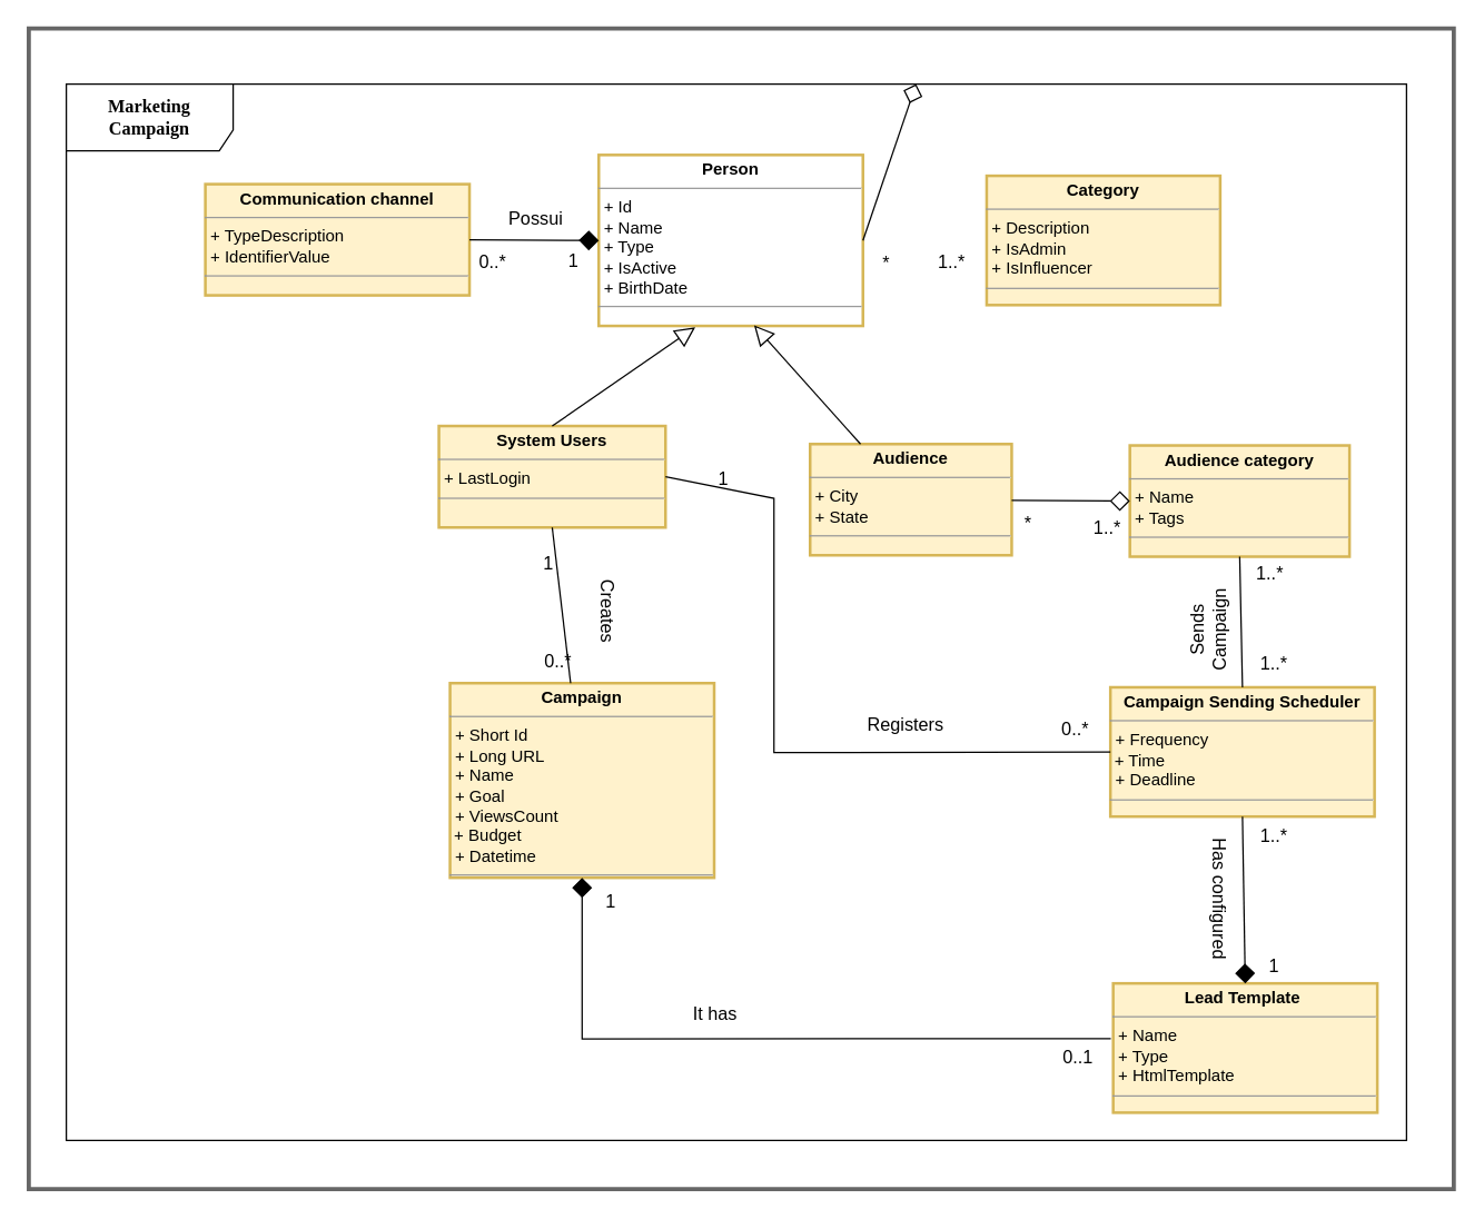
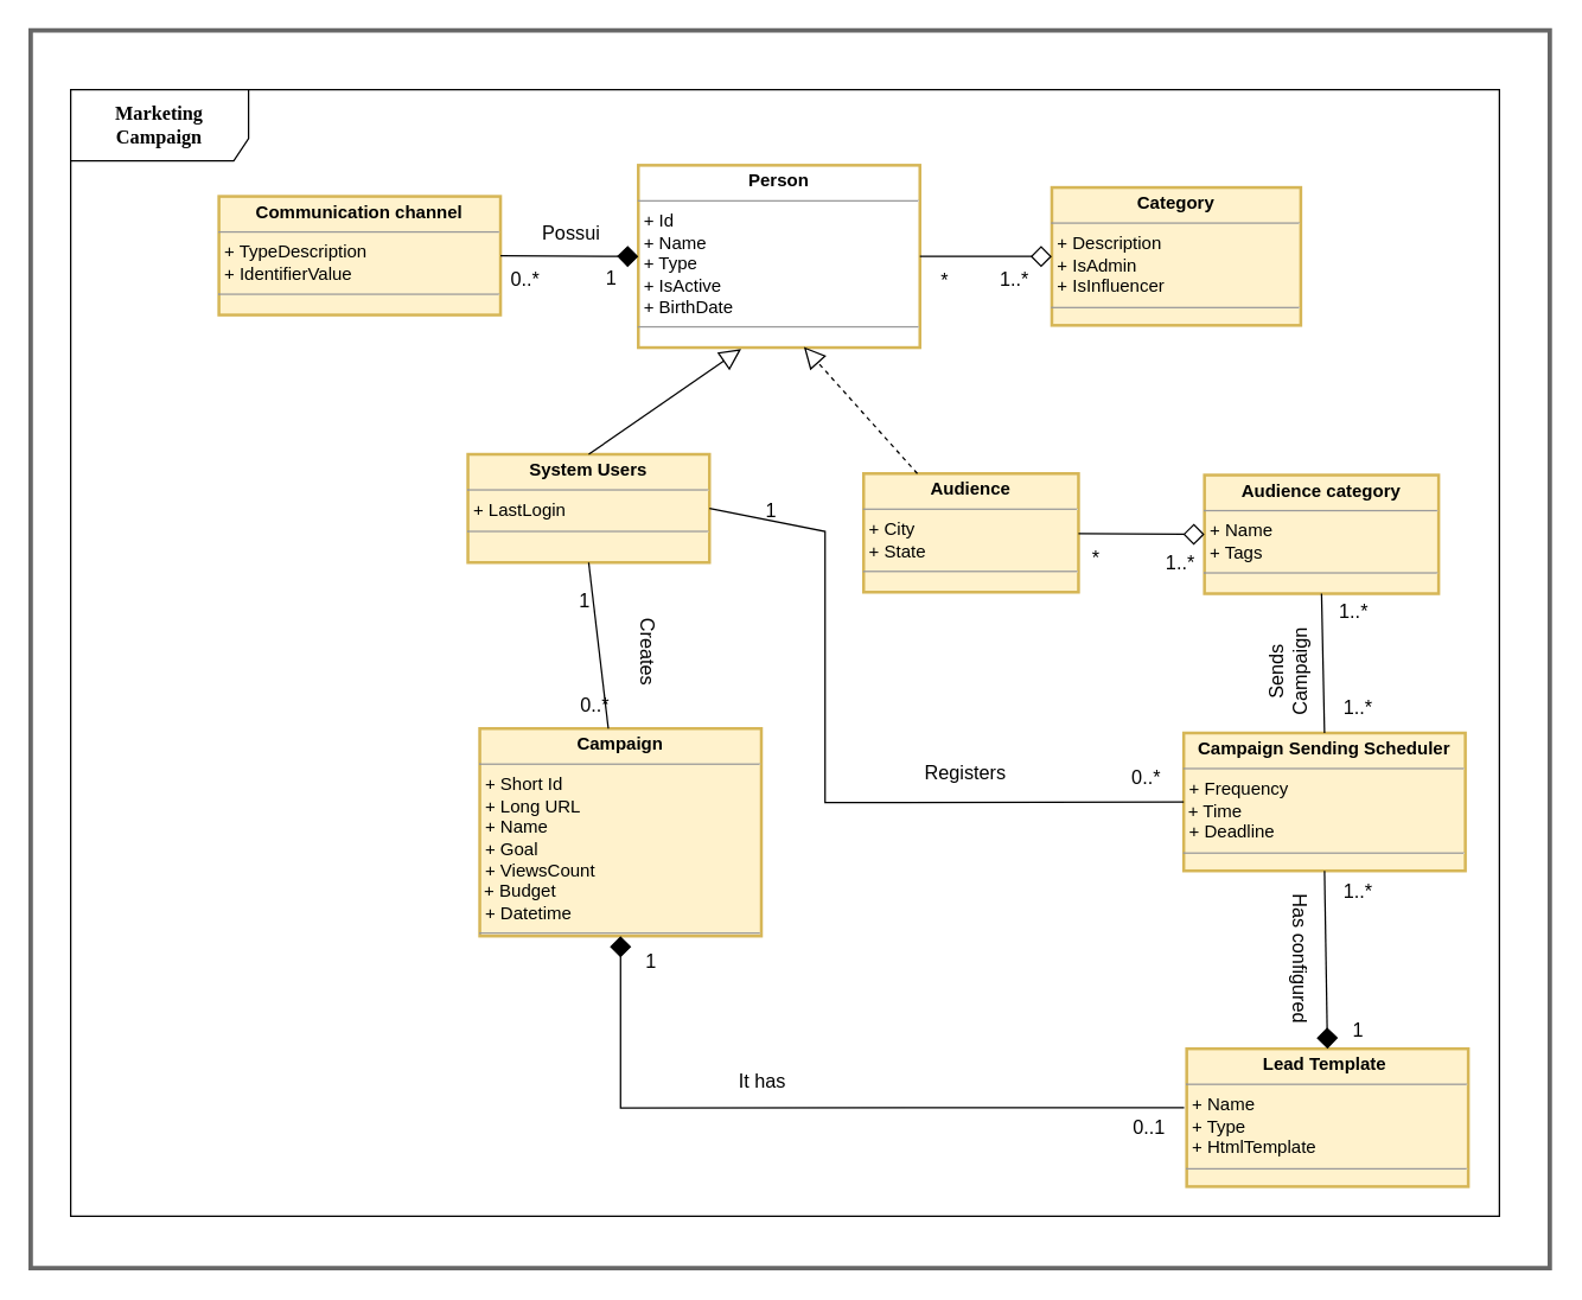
  <mxCell id="0" />
  <mxCell id="1" parent="0" />
  <mxCell id="2" value="" style="rounded=1;whiteSpace=wrap;html=1;labelBackgroundColor=default;strokeWidth=3;fontSize=13;arcSize=0;strokeColor=#666666;" parent="1" vertex="1"><mxGeometry x="20" y="20" width="1025" height="835" as="geometry" /></mxCell>
  <mxCell id="3" value="Marketing Campaign" style="shape=umlFrame;whiteSpace=wrap;html=1;rounded=0;shadow=0;comic=0;labelBackgroundColor=none;strokeWidth=1;fontFamily=Verdana;fontSize=13;align=center;width=120;height=48;fontStyle=1" parent="1" vertex="1"><mxGeometry x="47" y="60" width="964" height="760" as="geometry" /></mxCell>
  <mxCell id="4" value="&lt;p style=&quot;margin:0px;margin-top:4px;text-align:center;&quot;&gt;&lt;b&gt;Category&lt;/b&gt;&lt;/p&gt;&lt;hr size=&quot;1&quot;&gt;&lt;p style=&quot;margin:0px;margin-left:4px;&quot;&gt;+ Description&lt;br&gt;+ IsAdmin&lt;/p&gt;&lt;p style=&quot;margin:0px;margin-left:4px;&quot;&gt;+ IsInfluencer&lt;/p&gt;&lt;hr size=&quot;1&quot;&gt;&lt;p style=&quot;margin:0px;margin-left:4px;&quot;&gt;&lt;br&gt;&lt;/p&gt;" style="verticalAlign=top;align=left;overflow=fill;fontSize=12;fontFamily=Helvetica;html=1;rounded=0;shadow=0;comic=0;labelBackgroundColor=none;strokeWidth=2;fillColor=#fff2cc;strokeColor=#d6b656;" parent="1" vertex="1"><mxGeometry x="709" y="126" width="168" height="93" as="geometry" /></mxCell>
  <mxCell id="5" value="&lt;p style=&quot;margin:0px;margin-top:4px;text-align:center;&quot;&gt;&lt;b&gt;Person&lt;/b&gt;&lt;br&gt;&lt;/p&gt;&lt;hr size=&quot;1&quot;&gt;&lt;p style=&quot;margin:0px;margin-left:4px;&quot;&gt;+ Id&lt;/p&gt;&lt;p style=&quot;margin:0px;margin-left:4px;&quot;&gt;+ Name&amp;nbsp;&lt;/p&gt;&lt;p style=&quot;margin:0px;margin-left:4px;&quot;&gt;+ Type&lt;/p&gt;&lt;p style=&quot;margin:0px;margin-left:4px;&quot;&gt;+ IsActive&lt;/p&gt;&lt;p style=&quot;margin:0px;margin-left:4px;&quot;&gt;+ BirthDate&amp;nbsp;&lt;/p&gt;&lt;hr size=&quot;1&quot;&gt;&lt;p style=&quot;margin:0px;margin-left:4px;&quot;&gt;&lt;br&gt;&lt;/p&gt;" style="verticalAlign=top;align=left;overflow=fill;fontSize=12;fontFamily=Helvetica;html=1;rounded=0;shadow=0;comic=0;labelBackgroundColor=none;strokeWidth=2;fillColor=#ffffff;strokeColor=#d6b656;" parent="1" vertex="1"><mxGeometry x="430" y="111" width="190" height="123" as="geometry" /></mxCell>
  <mxCell id="6" value="&lt;p style=&quot;margin:0px;margin-top:4px;text-align:center;&quot;&gt;&lt;b&gt;System Users&lt;/b&gt;&lt;br&gt;&lt;/p&gt;&lt;hr size=&quot;1&quot;&gt;&lt;p style=&quot;margin:0px;margin-left:4px;&quot;&gt;+ LastLogin&lt;br&gt;&lt;/p&gt;&lt;hr size=&quot;1&quot;&gt;&lt;p style=&quot;margin:0px;margin-left:4px;&quot;&gt;&lt;br&gt;&lt;/p&gt;" style="verticalAlign=top;align=left;overflow=fill;fontSize=12;fontFamily=Helvetica;html=1;rounded=0;shadow=0;comic=0;labelBackgroundColor=none;strokeWidth=2;fillColor=#fff2cc;strokeColor=#d6b656;" parent="1" vertex="1"><mxGeometry x="315" y="306" width="163" height="73" as="geometry" /></mxCell>
  <mxCell id="7" value="&lt;p style=&quot;margin:0px;margin-top:4px;text-align:center;&quot;&gt;&lt;b style=&quot;background-color: initial;&quot;&gt;Communication channel&lt;/b&gt;&lt;br&gt;&lt;/p&gt;&lt;hr size=&quot;1&quot;&gt;&lt;p style=&quot;margin:0px;margin-left:4px;&quot;&gt;+ TypeDescription&amp;nbsp;&lt;/p&gt;&lt;p style=&quot;margin:0px;margin-left:4px;&quot;&gt;+ IdentifierValue&amp;nbsp;&lt;/p&gt;&lt;hr size=&quot;1&quot;&gt;&lt;p style=&quot;margin:0px;margin-left:4px;&quot;&gt;&lt;br&gt;&lt;/p&gt;" style="verticalAlign=top;align=left;overflow=fill;fontSize=12;fontFamily=Helvetica;html=1;rounded=0;shadow=0;comic=0;labelBackgroundColor=none;strokeWidth=2;fillColor=#fff2cc;strokeColor=#d6b656;" parent="1" vertex="1"><mxGeometry x="147" y="132" width="190" height="80" as="geometry" /></mxCell>
  <mxCell id="8" value="&lt;p style=&quot;margin:0px;margin-top:4px;text-align:center;&quot;&gt;&lt;b&gt;Campaign&lt;/b&gt;&lt;br&gt;&lt;/p&gt;&lt;hr size=&quot;1&quot;&gt;&lt;p style=&quot;margin:0px;margin-left:4px;&quot;&gt;+ Short Id&lt;/p&gt;&lt;p style=&quot;margin:0px;margin-left:4px;&quot;&gt;+ Long URL&amp;nbsp;&lt;/p&gt;&lt;p style=&quot;margin:0px;margin-left:4px;&quot;&gt;+ Name&lt;/p&gt;&lt;p style=&quot;margin:0px;margin-left:4px;&quot;&gt;+ Goal&lt;/p&gt;&lt;p style=&quot;margin:0px;margin-left:4px;&quot;&gt;+ ViewsCount&lt;/p&gt;&amp;nbsp;+ B&lt;span style=&quot;background-color: initial;&quot;&gt;udget&lt;/span&gt;&lt;br&gt;&lt;p style=&quot;margin:0px;margin-left:4px;&quot;&gt;+ Datetime&lt;span style=&quot;background-color: initial;&quot;&gt;&amp;nbsp;&lt;/span&gt;&lt;/p&gt;&lt;hr size=&quot;1&quot;&gt;&lt;p style=&quot;margin:0px;margin-left:4px;&quot;&gt;&lt;br&gt;&lt;/p&gt;" style="verticalAlign=top;align=left;overflow=fill;fontSize=12;fontFamily=Helvetica;html=1;rounded=0;shadow=0;comic=0;labelBackgroundColor=none;strokeWidth=2;fillColor=#fff2cc;strokeColor=#d6b656;" parent="1" vertex="1"><mxGeometry x="323" y="491" width="190" height="140" as="geometry" /></mxCell>
  <mxCell id="9" value="&lt;p style=&quot;margin:0px;margin-top:4px;text-align:center;&quot;&gt;&lt;b&gt;Campaign Sending Scheduler&lt;/b&gt;&lt;br&gt;&lt;/p&gt;&lt;hr size=&quot;1&quot;&gt;&lt;p style=&quot;margin:0px;margin-left:4px;&quot;&gt;+&amp;nbsp;Frequency&lt;/p&gt;&amp;nbsp;+ Time&lt;p style=&quot;margin:0px;margin-left:4px;&quot;&gt;+ Deadline&lt;/p&gt;&lt;hr size=&quot;1&quot;&gt;&lt;p style=&quot;margin:0px;margin-left:4px;&quot;&gt;&lt;br&gt;&lt;/p&gt;" style="verticalAlign=top;align=left;overflow=fill;fontSize=12;fontFamily=Helvetica;html=1;rounded=0;shadow=0;comic=0;labelBackgroundColor=none;strokeWidth=2;fillColor=#fff2cc;strokeColor=#d6b656;" parent="1" vertex="1"><mxGeometry x="798" y="494" width="190" height="93" as="geometry" /></mxCell>
  <mxCell id="10" value="&lt;p style=&quot;margin:0px;margin-top:4px;text-align:center;&quot;&gt;&lt;b style=&quot;background-color: initial;&quot;&gt;Audience&lt;/b&gt;&lt;br&gt;&lt;/p&gt;&lt;hr size=&quot;1&quot;&gt;&lt;p style=&quot;margin:0px;margin-left:4px;&quot;&gt;+ City&amp;nbsp;&lt;/p&gt;&lt;p style=&quot;margin:0px;margin-left:4px;&quot;&gt;&lt;span style=&quot;background-color: initial;&quot;&gt;+ State&lt;/span&gt;&lt;br&gt;&lt;/p&gt;&lt;hr size=&quot;1&quot;&gt;&lt;p style=&quot;margin:0px;margin-left:4px;&quot;&gt;&lt;br&gt;&lt;/p&gt;" style="verticalAlign=top;align=left;overflow=fill;fontSize=12;fontFamily=Helvetica;html=1;rounded=0;shadow=0;comic=0;labelBackgroundColor=none;strokeWidth=2;fillColor=#fff2cc;strokeColor=#d6b656;" parent="1" vertex="1"><mxGeometry x="582" y="319" width="145" height="80" as="geometry" /></mxCell>
  <mxCell id="11" value="&lt;p style=&quot;margin:0px;margin-top:4px;text-align:center;&quot;&gt;&lt;b style=&quot;background-color: initial;&quot;&gt;Audience category&lt;/b&gt;&lt;br&gt;&lt;/p&gt;&lt;hr size=&quot;1&quot;&gt;&lt;p style=&quot;margin:0px;margin-left:4px;&quot;&gt;+ Name&amp;nbsp;&lt;/p&gt;&lt;p style=&quot;margin:0px;margin-left:4px;&quot;&gt;+ Tags&lt;/p&gt;&lt;hr size=&quot;1&quot;&gt;&lt;p style=&quot;margin:0px;margin-left:4px;&quot;&gt;&lt;br&gt;&lt;/p&gt;" style="verticalAlign=top;align=left;overflow=fill;fontSize=12;fontFamily=Helvetica;html=1;rounded=0;shadow=0;comic=0;labelBackgroundColor=none;strokeWidth=2;fillColor=#fff2cc;strokeColor=#d6b656;" parent="1" vertex="1"><mxGeometry x="812" y="320" width="158" height="80" as="geometry" /></mxCell>
  <mxCell id="12" value="&lt;p style=&quot;margin:0px;margin-top:4px;text-align:center;&quot;&gt;&lt;b style=&quot;background-color: initial;&quot;&gt;Lead Template&amp;nbsp;&lt;/b&gt;&lt;br&gt;&lt;/p&gt;&lt;hr size=&quot;1&quot;&gt;&lt;p style=&quot;margin:0px;margin-left:4px;&quot;&gt;+ Name&lt;/p&gt;&lt;p style=&quot;margin:0px;margin-left:4px;&quot;&gt;+ Type&lt;/p&gt;&lt;p style=&quot;margin:0px;margin-left:4px;&quot;&gt;+ HtmlTemplate&lt;/p&gt;&lt;hr size=&quot;1&quot;&gt;&lt;p style=&quot;margin:0px;margin-left:4px;&quot;&gt;&lt;br&gt;&lt;/p&gt;" style="verticalAlign=top;align=left;overflow=fill;fontSize=12;fontFamily=Helvetica;html=1;rounded=0;shadow=0;comic=0;labelBackgroundColor=none;strokeWidth=2;fillColor=#fff2cc;strokeColor=#d6b656;" parent="1" vertex="1"><mxGeometry x="800" y="707" width="190" height="93" as="geometry" /></mxCell>
  <mxCell id="13" value="" style="endArrow=block;html=1;strokeWidth=1;rounded=0;strokeColor=default;entryX=0.365;entryY=1.008;entryDx=0;entryDy=0;exitX=0.5;exitY=0;exitDx=0;exitDy=0;endFill=0;endSize=12;entryPerimeter=0;" parent="1" source="6" target="5" edge="1"><mxGeometry width="50" height="50" relative="1" as="geometry"><mxPoint x="515" y="397" as="sourcePoint" /><mxPoint x="565" y="347" as="targetPoint" /></mxGeometry></mxCell>
- <mxCell id="14" value="" style="endArrow=block;html=1;strokeWidth=1;rounded=0;strokeColor=default;entryX=0.588;entryY=0.996;entryDx=0;entryDy=0;exitX=0.25;exitY=0;exitDx=0;exitDy=0;endFill=0;endSize=12;entryPerimeter=0;" parent="1" source="10" target="5" edge="1"><mxGeometry width="50" height="50" relative="1" as="geometry"><mxPoint x="426" y="331" as="sourcePoint" /><mxPoint x="525" y="234" as="targetPoint" /></mxGeometry></mxCell>
- <mxCell id="15" value="" style="endArrow=diamond;html=1;strokeWidth=1;rounded=0;strokeColor=default;exitX=1;exitY=0.5;exitDx=0;exitDy=0;endFill=0;endSize=12;startArrow=none;startFill=0;targetPerimeterSpacing=0;startSize=12;" parent="1" source="5" target="3" edge="1"><mxGeometry width="50" height="50" relative="1" as="geometry"><mxPoint x="796.78" y="315.49" as="sourcePoint" /><mxPoint x="754" y="229.998" as="targetPoint" /></mxGeometry></mxCell>
+ <mxCell id="14" value="" style="endArrow=block;html=1;strokeWidth=1;rounded=0;strokeColor=default;entryX=0.588;entryY=0.996;entryDx=0;entryDy=0;exitX=0.25;exitY=0;exitDx=0;exitDy=0;endFill=0;endSize=12;entryPerimeter=0;dashed=1;" parent="1" source="10" target="5" edge="1"><mxGeometry width="50" height="50" relative="1" as="geometry"><mxPoint x="426" y="331" as="sourcePoint" /><mxPoint x="525" y="234" as="targetPoint" /></mxGeometry></mxCell>
+ <mxCell id="15" value="" style="endArrow=diamond;html=1;strokeWidth=1;rounded=0;strokeColor=default;entryX=0;entryY=0.5;entryDx=0;entryDy=0;exitX=1;exitY=0.5;exitDx=0;exitDy=0;endFill=0;endSize=12;startArrow=none;startFill=0;targetPerimeterSpacing=0;startSize=12;" parent="1" source="5" target="4" edge="1"><mxGeometry width="50" height="50" relative="1" as="geometry"><mxPoint x="796.78" y="315.49" as="sourcePoint" /><mxPoint x="754" y="229.998" as="targetPoint" /></mxGeometry></mxCell>
  <mxCell id="16" value="*" style="text;html=1;strokeColor=none;fillColor=none;align=center;verticalAlign=middle;whiteSpace=wrap;rounded=0;strokeWidth=2;fontSize=13;fontStyle=0" parent="1" vertex="1"><mxGeometry x="618" y="179" width="38" height="20" as="geometry" /></mxCell>
  <mxCell id="17" value="1..*" style="text;html=1;strokeColor=none;fillColor=none;align=center;verticalAlign=middle;whiteSpace=wrap;rounded=0;strokeWidth=2;fontSize=13;fontStyle=0" parent="1" vertex="1"><mxGeometry x="665" y="178" width="38" height="20" as="geometry" /></mxCell>
  <mxCell id="18" value="" style="endArrow=none;html=1;strokeWidth=1;rounded=0;strokeColor=default;exitX=0.5;exitY=1;exitDx=0;exitDy=0;endFill=0;endSize=12;" parent="1" source="6" target="8" edge="1"><mxGeometry width="50" height="50" relative="1" as="geometry"><mxPoint x="473.5" y="331" as="sourcePoint" /><mxPoint x="509.35" y="244.984" as="targetPoint" /></mxGeometry></mxCell>
  <mxCell id="19" value="" style="endArrow=diamond;html=1;strokeWidth=1;rounded=0;strokeColor=default;entryX=0.5;entryY=0;entryDx=0;entryDy=0;exitX=0.5;exitY=1;exitDx=0;exitDy=0;endFill=1;endSize=12;startSize=12;" parent="1" source="9" target="12" edge="1"><mxGeometry width="50" height="50" relative="1" as="geometry"><mxPoint x="426" y="404" as="sourcePoint" /><mxPoint x="496.92" y="481.72" as="targetPoint" /></mxGeometry></mxCell>
  <mxCell id="20" value="" style="endArrow=none;html=1;strokeWidth=1;rounded=0;strokeColor=default;entryX=0.5;entryY=1;entryDx=0;entryDy=0;exitX=0.5;exitY=0;exitDx=0;exitDy=0;endFill=0;endSize=12;" parent="1" source="9" target="11" edge="1"><mxGeometry width="50" height="50" relative="1" as="geometry"><mxPoint x="829.16" y="568.86" as="sourcePoint" /><mxPoint x="866" y="665" as="targetPoint" /></mxGeometry></mxCell>
  <mxCell id="21" value="" style="endArrow=diamond;html=1;strokeWidth=1;rounded=0;strokeColor=default;entryX=0;entryY=0.5;entryDx=0;entryDy=0;endFill=0;endSize=12;startArrow=none;startFill=0;targetPerimeterSpacing=0;startSize=12;" parent="1" source="10" target="11" edge="1"><mxGeometry width="50" height="50" relative="1" as="geometry"><mxPoint x="723" y="357" as="sourcePoint" /><mxPoint x="806" y="355" as="targetPoint" /></mxGeometry></mxCell>
  <mxCell id="22" value="*" style="text;html=1;strokeColor=none;fillColor=none;align=center;verticalAlign=middle;whiteSpace=wrap;rounded=0;strokeWidth=2;fontSize=13;fontStyle=0" parent="1" vertex="1"><mxGeometry x="720" y="366" width="38" height="20" as="geometry" /></mxCell>
  <mxCell id="23" value="1..*" style="text;html=1;strokeColor=none;fillColor=none;align=center;verticalAlign=middle;whiteSpace=wrap;rounded=0;strokeWidth=2;fontSize=13;fontStyle=0" parent="1" vertex="1"><mxGeometry x="777" y="369" width="38" height="20" as="geometry" /></mxCell>
  <mxCell id="24" value="Creates" style="text;html=1;strokeColor=none;fillColor=none;align=center;verticalAlign=middle;whiteSpace=wrap;rounded=0;strokeWidth=2;fontSize=13;fontStyle=0;rotation=90;" parent="1" vertex="1"><mxGeometry x="398" y="429" width="78" height="21" as="geometry" /></mxCell>
  <mxCell id="25" value="" style="endArrow=none;html=1;strokeWidth=1;rounded=0;strokeColor=default;entryX=1;entryY=0.5;entryDx=0;entryDy=0;exitX=0;exitY=0.5;exitDx=0;exitDy=0;endFill=0;endSize=12;startArrow=diamond;startFill=1;startSize=12;" parent="1" source="5" target="7" edge="1"><mxGeometry width="50" height="50" relative="1" as="geometry"><mxPoint x="426" y="404" as="sourcePoint" /><mxPoint x="496.92" y="481.72" as="targetPoint" /></mxGeometry></mxCell>
  <mxCell id="26" value="1" style="text;html=1;strokeColor=none;fillColor=none;align=center;verticalAlign=middle;whiteSpace=wrap;rounded=0;strokeWidth=2;fontSize=13;fontStyle=0" parent="1" vertex="1"><mxGeometry x="375" y="395" width="38" height="20" as="geometry" /></mxCell>
  <mxCell id="27" value="0..*" style="text;html=1;strokeColor=none;fillColor=none;align=center;verticalAlign=middle;whiteSpace=wrap;rounded=0;strokeWidth=2;fontSize=13;fontStyle=0" parent="1" vertex="1"><mxGeometry x="382" y="465" width="38" height="20" as="geometry" /></mxCell>
  <mxCell id="28" value="1" style="text;html=1;strokeColor=none;fillColor=none;align=center;verticalAlign=middle;whiteSpace=wrap;rounded=0;strokeWidth=2;fontSize=13;fontStyle=0" parent="1" vertex="1"><mxGeometry x="393" y="177" width="38" height="20" as="geometry" /></mxCell>
  <mxCell id="29" value="0..*" style="text;html=1;strokeColor=none;fillColor=none;align=center;verticalAlign=middle;whiteSpace=wrap;rounded=0;strokeWidth=2;fontSize=13;fontStyle=0" parent="1" vertex="1"><mxGeometry x="335" y="178" width="38" height="20" as="geometry" /></mxCell>
  <mxCell id="30" value="Possui" style="text;html=1;strokeColor=none;fillColor=none;align=center;verticalAlign=middle;whiteSpace=wrap;rounded=0;strokeWidth=2;fontSize=13;fontStyle=0;rotation=0;" parent="1" vertex="1"><mxGeometry x="346" y="146" width="78" height="21" as="geometry" /></mxCell>
  <mxCell id="31" value="1..*" style="text;html=1;strokeColor=none;fillColor=none;align=center;verticalAlign=middle;whiteSpace=wrap;rounded=0;strokeWidth=2;fontSize=13;fontStyle=0" parent="1" vertex="1"><mxGeometry x="894" y="402" width="38" height="20" as="geometry" /></mxCell>
  <mxCell id="32" value="1..*" style="text;html=1;strokeColor=none;fillColor=none;align=center;verticalAlign=middle;whiteSpace=wrap;rounded=0;strokeWidth=2;fontSize=13;fontStyle=0" parent="1" vertex="1"><mxGeometry x="897" y="467" width="38" height="20" as="geometry" /></mxCell>
  <mxCell id="33" value="Sends &lt;br&gt;Campaign" style="text;html=1;strokeColor=none;fillColor=none;align=center;verticalAlign=middle;whiteSpace=wrap;rounded=0;strokeWidth=2;fontSize=13;fontStyle=0;rotation=-90;" parent="1" vertex="1"><mxGeometry x="820.75" y="436.75" width="95" height="32.5" as="geometry" /></mxCell>
  <mxCell id="34" value="" style="endArrow=none;html=1;strokeWidth=1;rounded=0;strokeColor=default;entryX=-0.009;entryY=0.427;entryDx=0;entryDy=0;endFill=0;endSize=12;entryPerimeter=0;exitX=0.5;exitY=1;exitDx=0;exitDy=0;startArrow=diamond;startFill=1;startSize=12;" parent="1" source="8" target="12" edge="1"><mxGeometry width="50" height="50" relative="1" as="geometry"><mxPoint x="902.03" y="482" as="sourcePoint" /><mxPoint x="901" y="410" as="targetPoint" /><Array as="points"><mxPoint x="418" y="747" /></Array></mxGeometry></mxCell>
  <mxCell id="35" value="1" style="text;html=1;strokeColor=none;fillColor=none;align=center;verticalAlign=middle;whiteSpace=wrap;rounded=0;strokeWidth=2;fontSize=13;fontStyle=0" parent="1" vertex="1"><mxGeometry x="420" y="638" width="38" height="20" as="geometry" /></mxCell>
  <mxCell id="36" value="0..1" style="text;html=1;strokeColor=none;fillColor=none;align=center;verticalAlign=middle;whiteSpace=wrap;rounded=0;strokeWidth=2;fontSize=13;fontStyle=0" parent="1" vertex="1"><mxGeometry x="756" y="750" width="38" height="20" as="geometry" /></mxCell>
  <mxCell id="37" value="It has" style="text;html=1;strokeColor=none;fillColor=none;align=center;verticalAlign=middle;whiteSpace=wrap;rounded=0;strokeWidth=2;fontSize=13;fontStyle=0;rotation=0;" parent="1" vertex="1"><mxGeometry x="475" y="718" width="78" height="21" as="geometry" /></mxCell>
  <mxCell id="38" value="1" style="text;html=1;strokeColor=none;fillColor=none;align=center;verticalAlign=middle;whiteSpace=wrap;rounded=0;strokeWidth=2;fontSize=13;fontStyle=0" parent="1" vertex="1"><mxGeometry x="897" y="684" width="38" height="20" as="geometry" /></mxCell>
  <mxCell id="39" value="1..*" style="text;html=1;strokeColor=none;fillColor=none;align=center;verticalAlign=middle;whiteSpace=wrap;rounded=0;strokeWidth=2;fontSize=13;fontStyle=0" parent="1" vertex="1"><mxGeometry x="897" y="591" width="38" height="20" as="geometry" /></mxCell>
  <mxCell id="40" value="Has configured" style="text;html=1;strokeColor=none;fillColor=none;align=center;verticalAlign=middle;whiteSpace=wrap;rounded=0;strokeWidth=2;fontSize=13;fontStyle=0;rotation=90;" parent="1" vertex="1"><mxGeometry x="802" y="636" width="151" height="21" as="geometry" /></mxCell>
  <mxCell id="41" value="" style="endArrow=none;html=1;strokeWidth=1;rounded=0;strokeColor=default;entryX=0;entryY=0.5;entryDx=0;entryDy=0;exitX=1;exitY=0.5;exitDx=0;exitDy=0;endFill=0;endSize=12;" parent="1" source="6" target="9" edge="1"><mxGeometry width="50" height="50" relative="1" as="geometry"><mxPoint x="426.5" y="404" as="sourcePoint" /><mxPoint x="427.92" y="495.72" as="targetPoint" /><Array as="points"><mxPoint x="556" y="358" /><mxPoint x="556" y="541" /></Array></mxGeometry></mxCell>
  <mxCell id="42" value="1" style="text;html=1;strokeColor=none;fillColor=none;align=center;verticalAlign=middle;whiteSpace=wrap;rounded=0;strokeWidth=2;fontSize=13;fontStyle=0" parent="1" vertex="1"><mxGeometry x="501" y="334" width="38" height="20" as="geometry" /></mxCell>
  <mxCell id="43" value="0..*" style="text;html=1;strokeColor=none;fillColor=none;align=center;verticalAlign=middle;whiteSpace=wrap;rounded=0;strokeWidth=2;fontSize=13;fontStyle=0" parent="1" vertex="1"><mxGeometry x="754" y="514" width="38" height="20" as="geometry" /></mxCell>
  <mxCell id="44" value="Registers" style="text;html=1;strokeColor=none;fillColor=none;align=center;verticalAlign=middle;whiteSpace=wrap;rounded=0;strokeWidth=2;fontSize=13;fontStyle=0;rotation=0;" parent="1" vertex="1"><mxGeometry x="612" y="510" width="78" height="21" as="geometry" /></mxCell>
